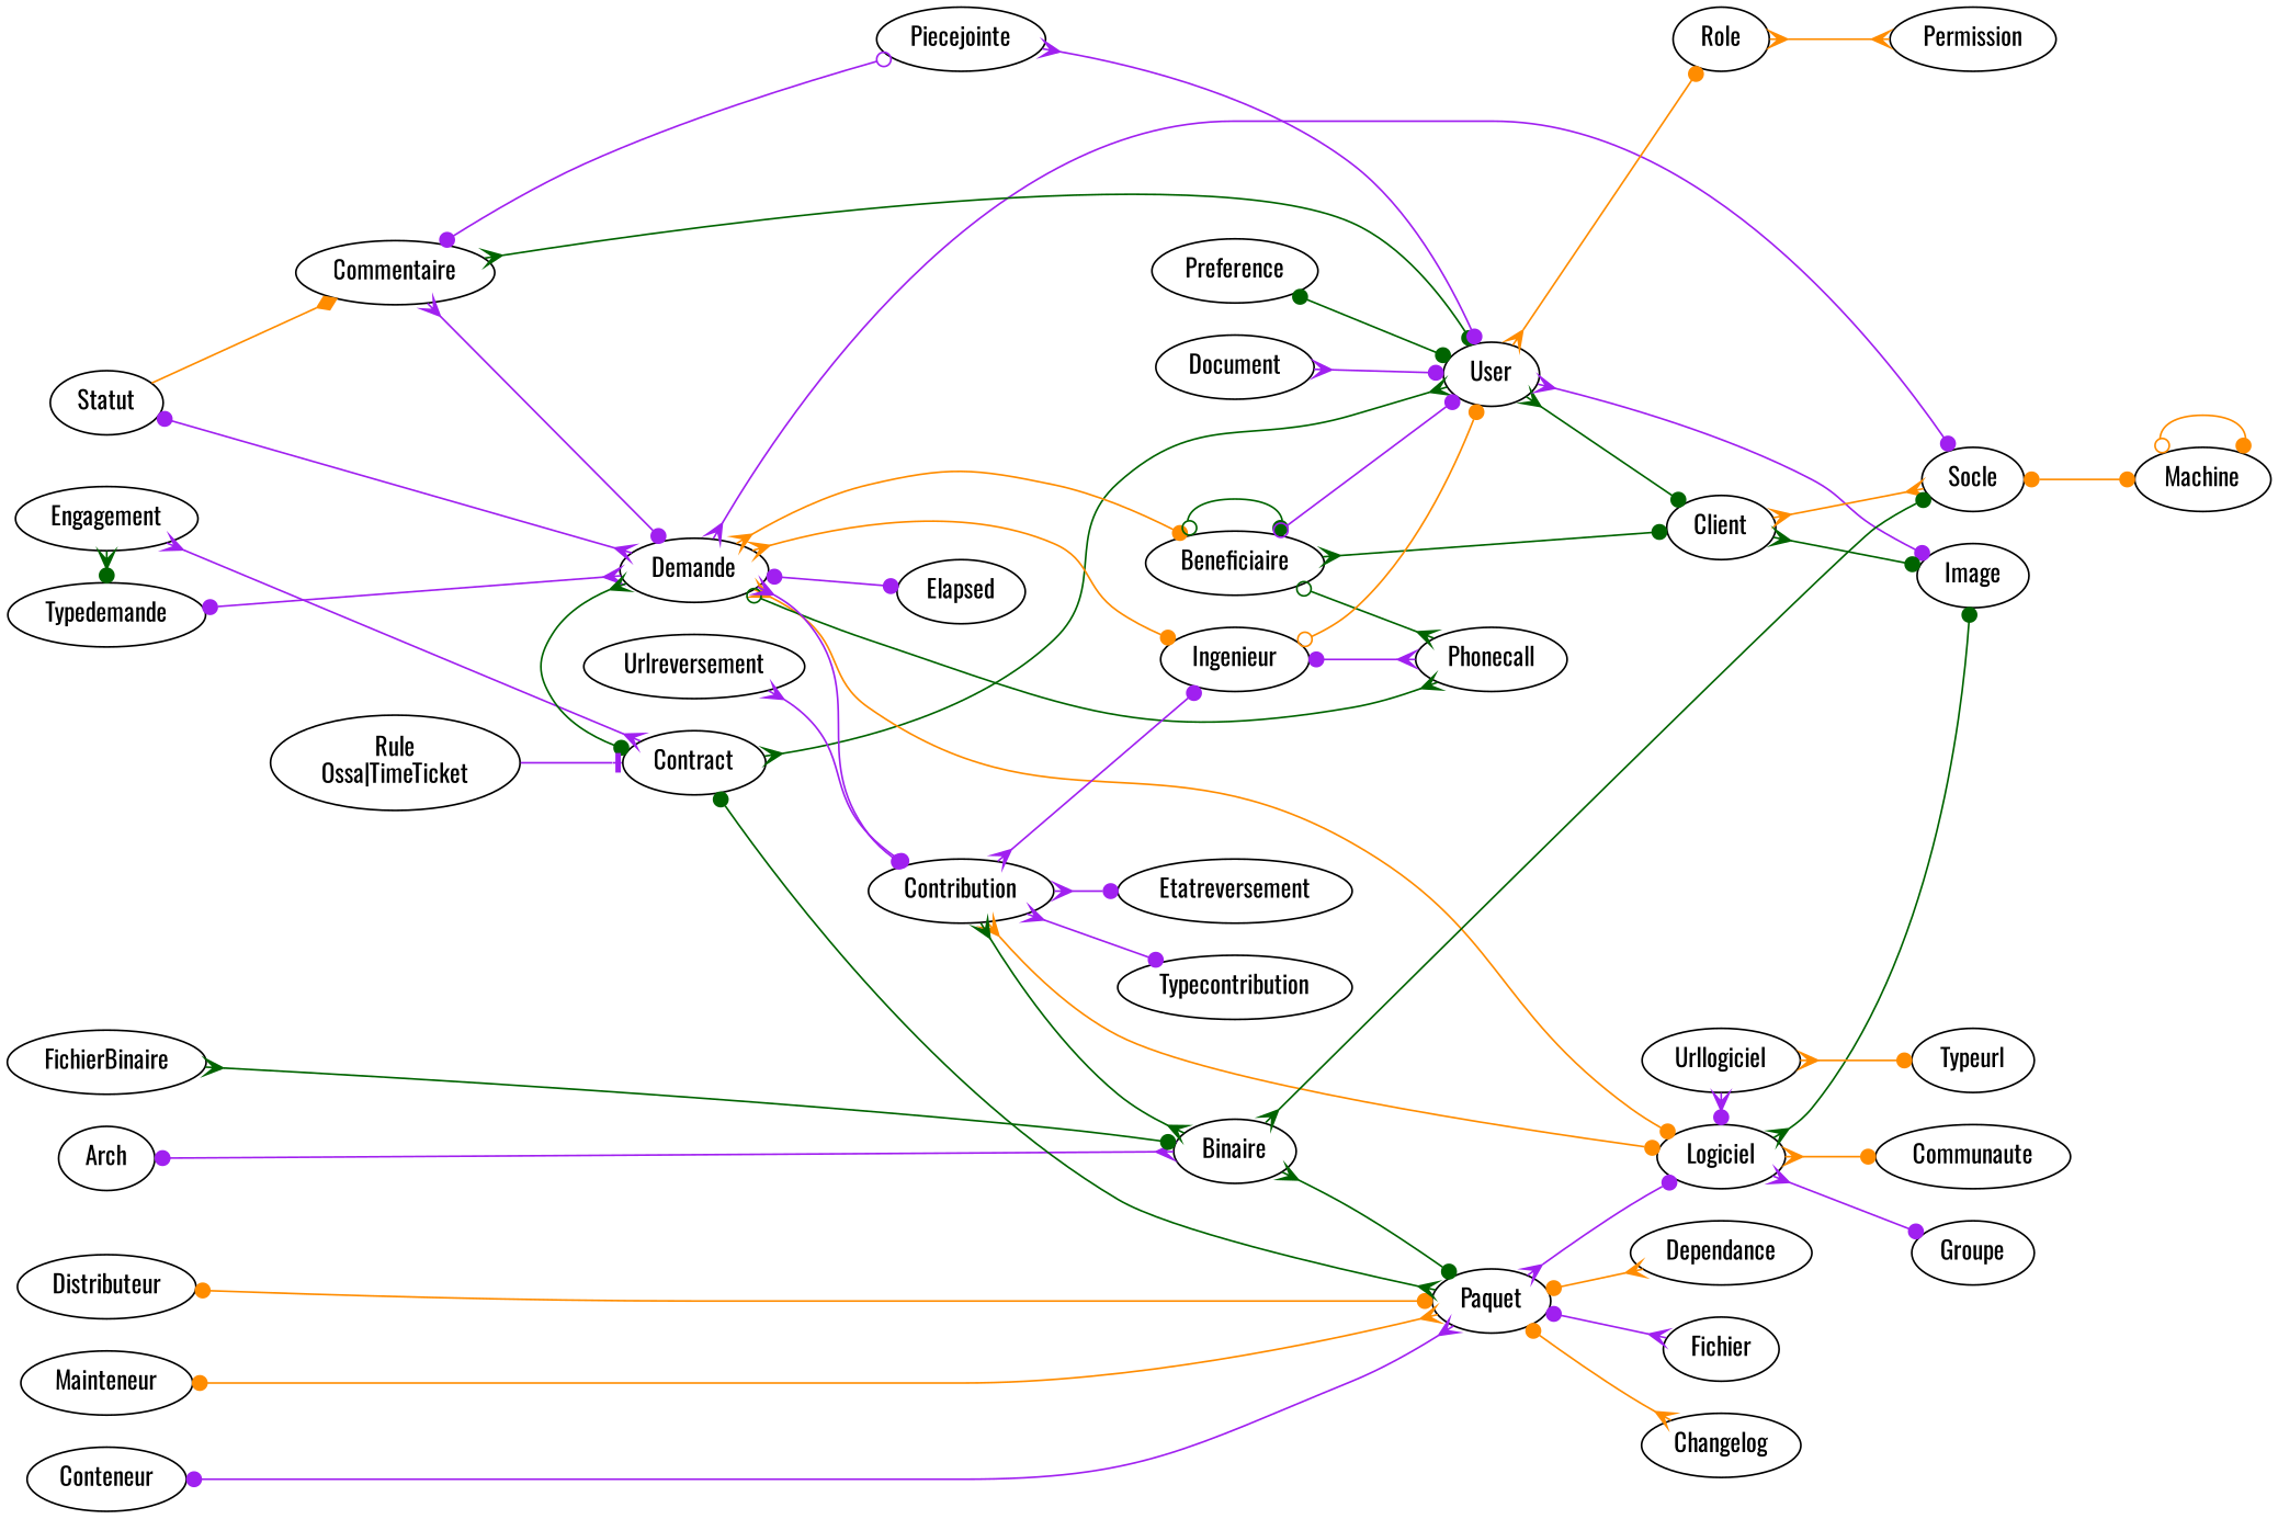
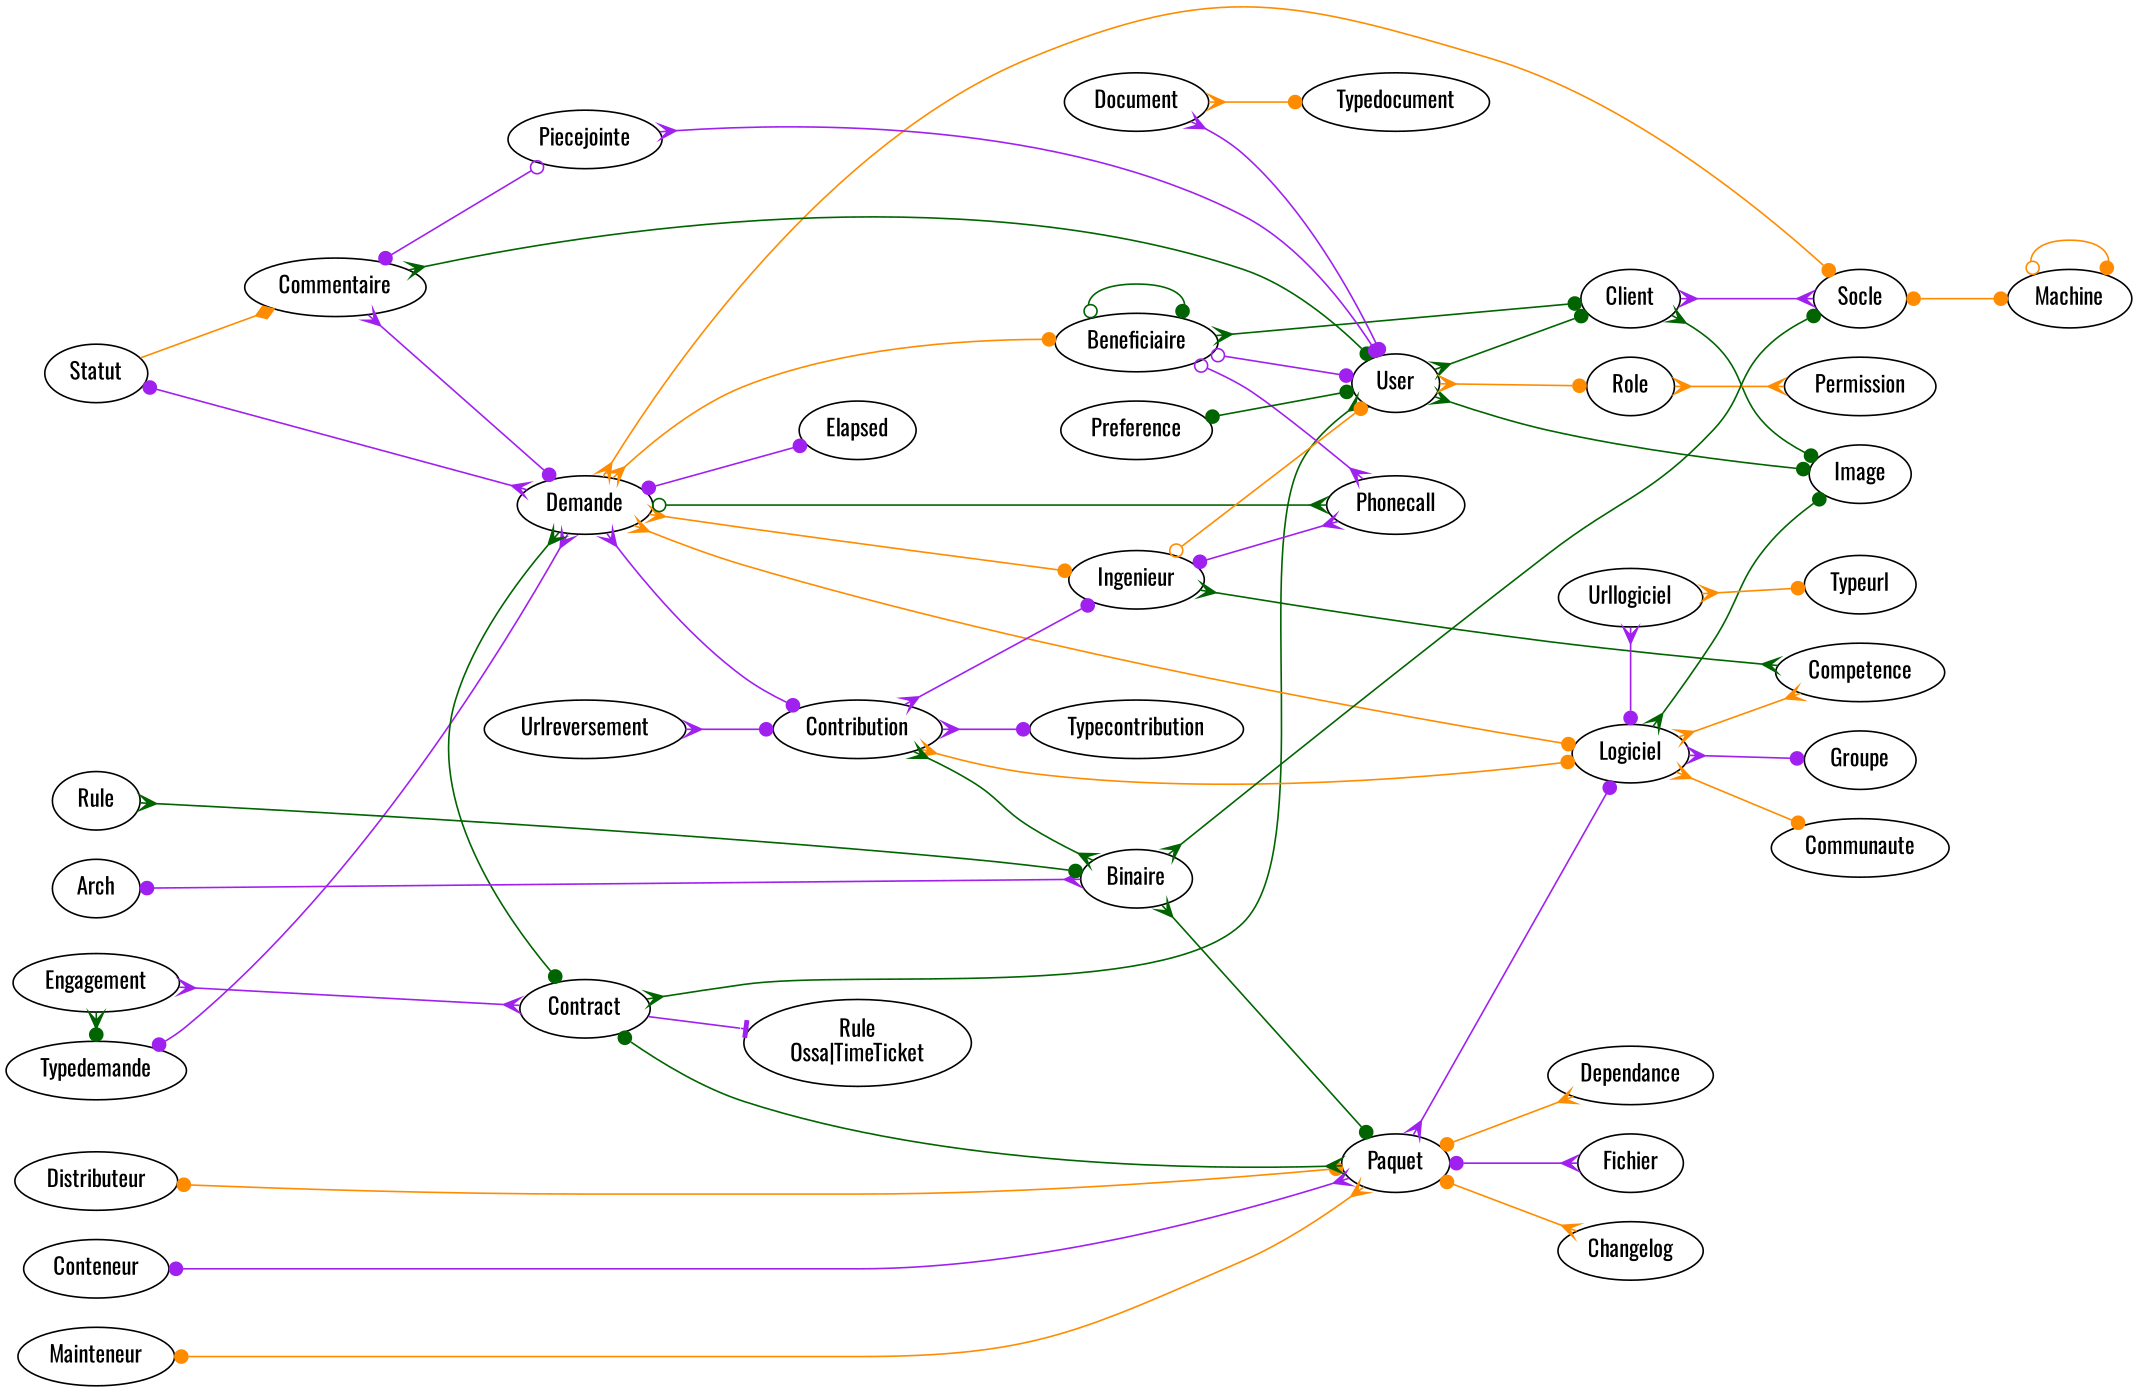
  digraph {
    fontname=Oswald
    rankdir=LR
    node [fontname=Oswald]
    edge [arrowhead=dot arrowtail=crow color=purple dir=both fontname=Oswald]
    Distributeur
    Mainteneur
    Conteneur
    Typedemande
    Engagement
    Arch
-   FichierBinaire
+   FichierBinaire [label=Rule]
    Statut
    Contract
    Demande
    Beneficiaire
    Ingenieur
    Logiciel
    Urllogiciel
    Commentaire
    n16 [label="Rule\nOssa|TimeTicket"]
    User
    Socle
    Phonecall
    Elapsed
    Contribution
    Client
+   Competence
    Image
    Communaute
    Groupe
    Typeurl
    Role
    Machine
    Binaire
-   Etatreversement
    Typecontribution
    Paquet
    Fichier
    Changelog
    Dependance
    Permission
    Piecejointe
    Preference
    Urlreversement
    Document
+   Typedocument
    subgraph sub_1 {
      rank=min
      Distributeur
      Mainteneur
      Conteneur
    }
    subgraph sub_2 {
      rank=min
      Typedemande
      Engagement
    }
    subgraph sub_3 {
      rank=min
      Arch
      FichierBinaire
      Statut
    }
    subgraph sub_4 {
      rank=same
      Contract
      Demande
    }
    subgraph sub_5 {
      rank=same
      Beneficiaire
      Ingenieur
    }
    subgraph sub_6 {
      rank=same
      Logiciel
      Urllogiciel
    }
    Engagement -> Typedemande [color=darkgreen]
    Statut -> Commentaire [arrowhead=diamond color=darkorange arrowtail="" dir=""]
    Contract -> Engagement [arrowhead=crow]
-   n16 -> Contract [arrowhead=tee dir=""]
+   Contract -> n16 [arrowhead=tee dir=""]
    Contract -> User [arrowhead=crow color=darkgreen]
    Demande -> Typedemande
    Demande -> Statut
    Demande -> Contract [color=darkgreen]
    Demande -> Beneficiaire [color=darkorange]
    Demande -> Ingenieur [color=darkorange]
    Demande -> Logiciel [color=darkorange]
-   Demande -> Socle
+   Demande -> Socle [color=darkorange]
    Demande -> Phonecall [arrowhead=crow arrowtail=odot color=darkgreen]
    Demande -> Elapsed [arrowtail=dot]
    Demande -> Contribution
    Beneficiaire -> Beneficiaire [arrowtail=odot color=darkgreen]
    Beneficiaire -> User [arrowtail=odot]
-   Beneficiaire -> Phonecall [arrowhead=crow arrowtail=odot color=darkgreen]
+   Beneficiaire -> Phonecall [arrowhead=crow arrowtail=odot]
    Beneficiaire -> Client [color=darkgreen]
    Ingenieur -> User [arrowtail=odot color=darkorange]
    Ingenieur -> Phonecall [arrowhead=crow arrowtail=dot]
+   Ingenieur -> Competence [arrowhead=crow color=darkgreen]
+   Logiciel -> Competence [arrowhead=crow color=darkorange]
    Logiciel -> Image [color=darkgreen]
    Logiciel -> Communaute [color=darkorange]
    Logiciel -> Groupe
    Urllogiciel -> Logiciel
    Urllogiciel -> Typeurl [color=darkorange]
    Commentaire -> Demande
    Commentaire -> User [color=darkgreen]
    Commentaire -> Piecejointe [arrowhead=odot arrowtail=dot]
    User -> Client [color=darkgreen]
-   User -> Image
+   User -> Image [color=darkgreen]
    User -> Role [color=darkorange]
    Socle -> Machine [arrowtail=dot color=darkorange]
    Contribution -> Ingenieur
    Contribution -> Logiciel [color=darkorange]
    Contribution -> Binaire [arrowhead=crow color=darkgreen]
-   Contribution -> Etatreversement
    Contribution -> Typecontribution
-   Client -> Socle [arrowhead=crow color=darkorange]
+   Client -> Socle [arrowhead=crow]
    Client -> Image [color=darkgreen]
    Role -> Permission [arrowhead=crow color=darkorange]
    Machine -> Machine [arrowtail=odot color=darkorange]
    Binaire -> Arch
    Binaire -> FichierBinaire [arrowhead=crow arrowtail=dot color=darkgreen]
    Binaire -> Socle [color=darkgreen]
    Binaire -> Paquet [color=darkgreen]
    Paquet -> Distributeur [arrowtail=dot color=darkorange]
    Paquet -> Mainteneur [color=darkorange]
    Paquet -> Conteneur
    Paquet -> Contract [color=darkgreen]
    Paquet -> Logiciel
    Paquet -> Fichier [arrowhead=crow arrowtail=dot]
    Paquet -> Changelog [arrowhead=crow arrowtail=dot color=darkorange]
    Paquet -> Dependance [arrowhead=crow arrowtail=dot color=darkorange]
    Piecejointe -> User
    Preference -> User [arrowtail=dot color=darkgreen]
    Urlreversement -> Contribution
    Document -> User
+   Document -> Typedocument [color=darkorange]
  }
